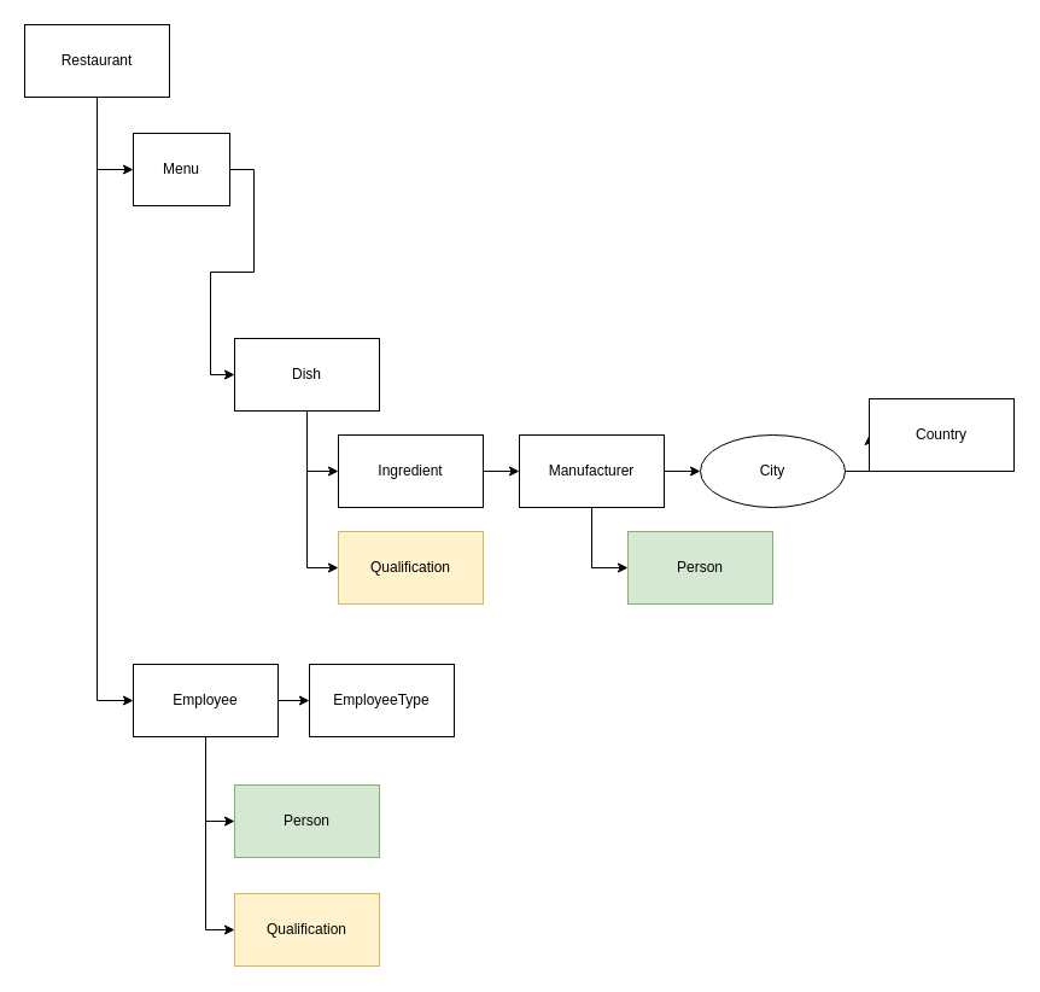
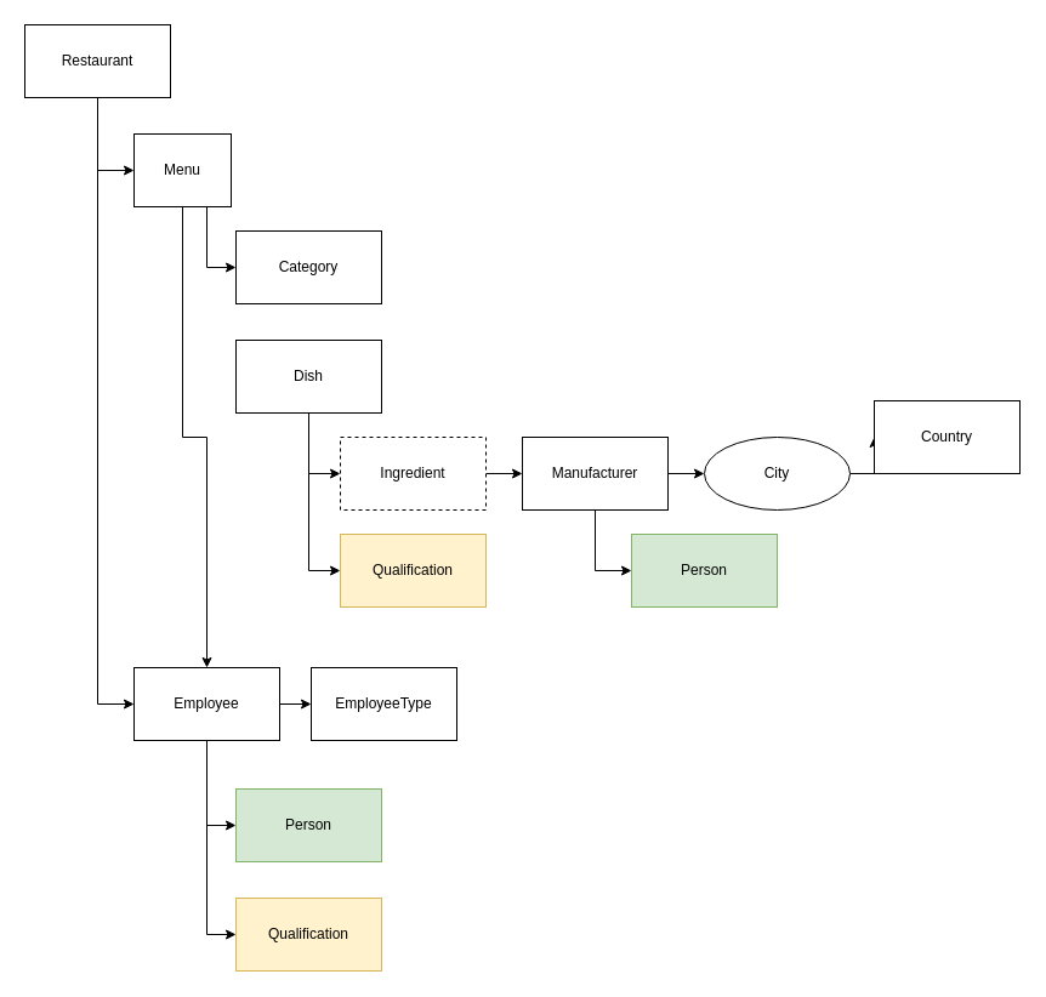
  <mxCell id="0" />
  <mxCell id="1" parent="0" />
  <mxCell id="2" value="" style="edgeStyle=orthogonalEdgeStyle;rounded=0;orthogonalLoop=1;jettySize=auto;html=1;entryX=0;entryY=0.5;entryDx=0;entryDy=0;" edge="1" parent="1" source="3" target="6"><mxGeometry relative="1" as="geometry" /></mxCell>
  <mxCell id="3" value="Restaurant" style="rounded=0;whiteSpace=wrap;html=1;" vertex="1" parent="1"><mxGeometry x="20" y="20" width="120" height="60" as="geometry" /></mxCell>
- <mxCell id="4" value="" style="edgeStyle=orthogonalEdgeStyle;rounded=0;orthogonalLoop=1;jettySize=auto;html=1;entryX=0;entryY=0.5;entryDx=0;entryDy=0;" edge="1" parent="1" source="6" target="9"><mxGeometry relative="1" as="geometry" /></mxCell>
+ <mxCell id="4" value="" style="edgeStyle=orthogonalEdgeStyle;rounded=0;orthogonalLoop=1;jettySize=auto;html=1;" edge="1" parent="1" source="6" target="23"><mxGeometry relative="1" as="geometry" /></mxCell>
  <mxCell id="5" value="" style="edgeStyle=orthogonalEdgeStyle;rounded=0;orthogonalLoop=1;jettySize=auto;html=1;entryX=0;entryY=0.5;entryDx=0;entryDy=0;exitX=0.5;exitY=1;exitDx=0;exitDy=0;" edge="1" parent="1" source="3" target="23"><mxGeometry relative="1" as="geometry"><Array as="points"><mxPoint x="80" y="580" /></Array></mxGeometry></mxCell>
  <mxCell id="6" value="Menu" style="rounded=0;whiteSpace=wrap;html=1;" vertex="1" parent="1"><mxGeometry x="110" y="110" width="80" height="60" as="geometry" /></mxCell>
  <mxCell id="7" value="" style="edgeStyle=orthogonalEdgeStyle;rounded=0;orthogonalLoop=1;jettySize=auto;html=1;entryX=0;entryY=0.5;entryDx=0;entryDy=0;" edge="1" parent="1" source="9" target="11"><mxGeometry relative="1" as="geometry" /></mxCell>
  <mxCell id="8" value="" style="edgeStyle=orthogonalEdgeStyle;rounded=0;orthogonalLoop=1;jettySize=auto;html=1;entryX=0;entryY=0.5;entryDx=0;entryDy=0;" edge="1" parent="1" source="9" target="20"><mxGeometry relative="1" as="geometry" /></mxCell>
  <mxCell id="9" value="Dish" style="rounded=0;whiteSpace=wrap;html=1;" vertex="1" parent="1"><mxGeometry x="194" y="280" width="120" height="60" as="geometry" /></mxCell>
  <mxCell id="10" value="" style="edgeStyle=orthogonalEdgeStyle;rounded=0;orthogonalLoop=1;jettySize=auto;html=1;entryX=0;entryY=0.5;entryDx=0;entryDy=0;" edge="1" parent="1" source="11" target="14"><mxGeometry relative="1" as="geometry" /></mxCell>
- <mxCell id="11" value="Ingredient" style="rounded=0;whiteSpace=wrap;html=1;" vertex="1" parent="1"><mxGeometry x="280" y="360" width="120" height="60" as="geometry" /></mxCell>
+ <mxCell id="11" value="Ingredient" style="rounded=0;whiteSpace=wrap;html=1;dashed=1;" vertex="1" parent="1"><mxGeometry x="280" y="360" width="120" height="60" as="geometry" /></mxCell>
  <mxCell id="12" value="" style="edgeStyle=orthogonalEdgeStyle;rounded=0;orthogonalLoop=1;jettySize=auto;html=1;entryX=0;entryY=0.5;entryDx=0;entryDy=0;" edge="1" parent="1" source="14" target="15"><mxGeometry relative="1" as="geometry" /></mxCell>
  <mxCell id="13" value="" style="edgeStyle=orthogonalEdgeStyle;rounded=0;orthogonalLoop=1;jettySize=auto;html=1;entryX=0;entryY=0.5;entryDx=0;entryDy=0;" edge="1" parent="1" source="14" target="17"><mxGeometry relative="1" as="geometry" /></mxCell>
  <mxCell id="14" value="Manufacturer" style="rounded=0;whiteSpace=wrap;html=1;" vertex="1" parent="1"><mxGeometry x="430" y="360" width="120" height="60" as="geometry" /></mxCell>
  <mxCell id="15" value="Person" style="rounded=0;whiteSpace=wrap;html=1;fillColor=#d5e8d4;strokeColor=#82b366;" vertex="1" parent="1"><mxGeometry x="520" y="440" width="120" height="60" as="geometry" /></mxCell>
  <mxCell id="16" value="" style="edgeStyle=orthogonalEdgeStyle;rounded=0;orthogonalLoop=1;jettySize=auto;html=1;" edge="1" parent="1" source="17" target="18"><mxGeometry relative="1" as="geometry" /></mxCell>
  <mxCell id="17" value="City" style="ellipse;whiteSpace=wrap;html=1;" vertex="1" parent="1"><mxGeometry x="580" y="360" width="120" height="60" as="geometry" /></mxCell>
  <mxCell id="18" value="Country" style="rounded=0;whiteSpace=wrap;html=1;" vertex="1" parent="1"><mxGeometry x="720" y="330" width="120" height="60" as="geometry" /></mxCell>
+ <mxCell id="19" value="Category" style="rounded=0;whiteSpace=wrap;html=1;" vertex="1" parent="1"><mxGeometry x="194" y="190" width="120" height="60" as="geometry" /></mxCell>
  <mxCell id="20" value="Qualification" style="rounded=0;whiteSpace=wrap;html=1;fillColor=#fff2cc;strokeColor=#d6b656;" vertex="1" parent="1"><mxGeometry x="280" y="440" width="120" height="60" as="geometry" /></mxCell>
  <mxCell id="21" value="" style="edgeStyle=orthogonalEdgeStyle;rounded=0;orthogonalLoop=1;jettySize=auto;html=1;" edge="1" parent="1" source="23" target="25"><mxGeometry relative="1" as="geometry" /></mxCell>
  <mxCell id="22" value="" style="edgeStyle=orthogonalEdgeStyle;rounded=0;orthogonalLoop=1;jettySize=auto;html=1;entryX=0;entryY=0.5;entryDx=0;entryDy=0;" edge="1" parent="1" source="23" target="26"><mxGeometry relative="1" as="geometry" /></mxCell>
  <mxCell id="23" value="Employee" style="rounded=0;whiteSpace=wrap;html=1;" vertex="1" parent="1"><mxGeometry x="110" y="550" width="120" height="60" as="geometry" /></mxCell>
+ <mxCell id="24" value="" style="edgeStyle=orthogonalEdgeStyle;rounded=0;orthogonalLoop=1;jettySize=auto;html=1;entryX=0;entryY=0.5;entryDx=0;entryDy=0;exitX=0.5;exitY=1;exitDx=0;exitDy=0;" edge="1" parent="1" source="6" target="19"><mxGeometry relative="1" as="geometry"><mxPoint x="180" y="290" as="sourcePoint" /><mxPoint x="194" y="350" as="targetPoint" /><Array as="points"><mxPoint x="170" y="220" /></Array></mxGeometry></mxCell>
  <mxCell id="25" value="EmployeeType" style="rounded=0;whiteSpace=wrap;html=1;" vertex="1" parent="1"><mxGeometry x="256" y="550" width="120" height="60" as="geometry" /></mxCell>
  <mxCell id="26" value="Person" style="rounded=0;whiteSpace=wrap;html=1;fillColor=#d5e8d4;strokeColor=#82b366;" vertex="1" parent="1"><mxGeometry x="194" y="650" width="120" height="60" as="geometry" /></mxCell>
  <mxCell id="27" value="Qualification" style="rounded=0;whiteSpace=wrap;html=1;fillColor=#fff2cc;strokeColor=#d6b656;" vertex="1" parent="1"><mxGeometry x="194" y="740" width="120" height="60" as="geometry" /></mxCell>
  <mxCell id="28" value="" style="edgeStyle=orthogonalEdgeStyle;rounded=0;orthogonalLoop=1;jettySize=auto;html=1;entryX=0;entryY=0.5;entryDx=0;entryDy=0;exitX=0.5;exitY=1;exitDx=0;exitDy=0;" edge="1" parent="1" source="23" target="27"><mxGeometry relative="1" as="geometry"><mxPoint x="83.47" y="380" as="sourcePoint" /><mxPoint x="109.47" y="445" as="targetPoint" /></mxGeometry></mxCell>
